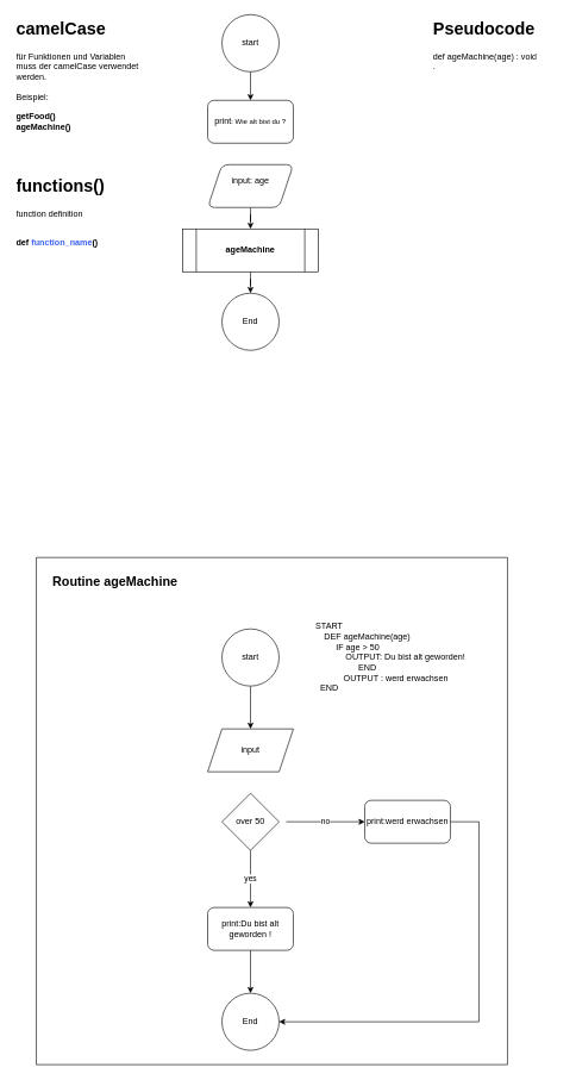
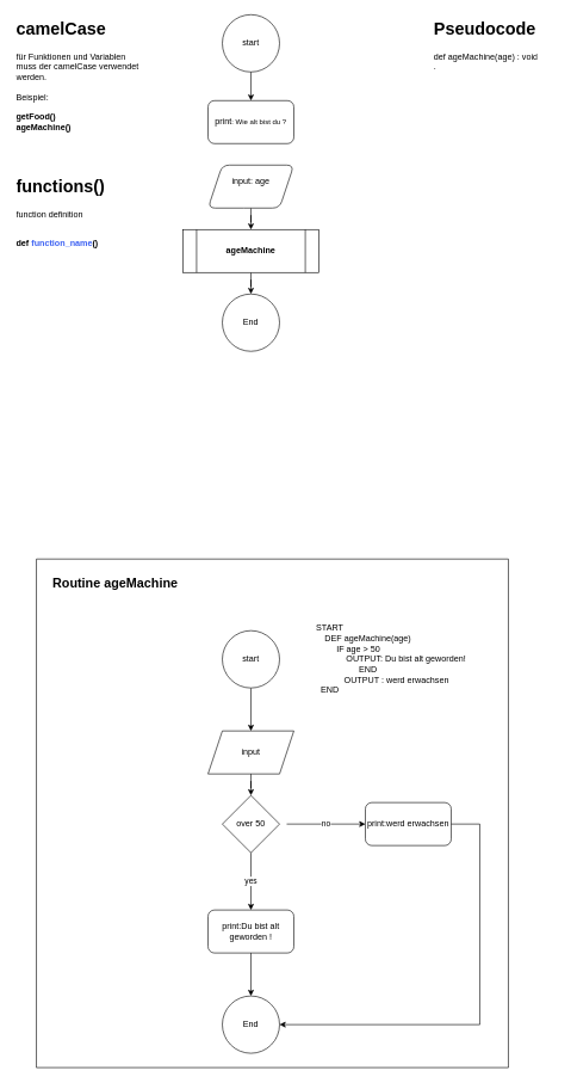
  <mxCell id="0" />
  <mxCell id="1" parent="0" />
  <mxCell id="2" value="start" style="ellipse;whiteSpace=wrap;html=1;aspect=fixed;" parent="1" vertex="1"><mxGeometry x="310" y="20" width="80" height="80" as="geometry" /></mxCell>
  <mxCell id="3" value="End" style="ellipse;whiteSpace=wrap;html=1;aspect=fixed;" parent="1" vertex="1"><mxGeometry x="310" y="410" width="80" height="80" as="geometry" /></mxCell>
  <mxCell id="4" value="print&lt;span style=&quot;font-size: 10px;&quot;&gt;: Wie alt bist du ?&lt;/span&gt;" style="rounded=1;whiteSpace=wrap;html=1;" parent="1" vertex="1"><mxGeometry x="290" y="140" width="120" height="60" as="geometry" /></mxCell>
  <mxCell id="5" value="" style="endArrow=classic;html=1;rounded=0;entryX=0.5;entryY=0;entryDx=0;entryDy=0;" parent="1" edge="1"><mxGeometry width="50" height="50" relative="1" as="geometry"><mxPoint x="350" y="100" as="sourcePoint" /><mxPoint x="350" y="140" as="targetPoint" /></mxGeometry></mxCell>
  <mxCell id="6" value="&lt;h1 style=&quot;margin-top: 0px;&quot;&gt;functions()&lt;/h1&gt;&lt;p&gt;function definition&lt;/p&gt;&lt;p&gt;&lt;br&gt;&lt;b&gt;def&lt;font style=&quot;color: light-dark(rgb(58, 95, 242), rgb(237, 237, 237));&quot;&gt; function_name&lt;/font&gt;()&lt;/b&gt;&lt;/p&gt;" style="text;html=1;whiteSpace=wrap;overflow=hidden;rounded=0;" vertex="1" parent="1"><mxGeometry x="20" y="240" width="180" height="120" as="geometry" /></mxCell>
  <mxCell id="7" value="&lt;h1 style=&quot;margin-top: 0px;&quot;&gt;camelCase&lt;/h1&gt;&lt;p&gt;für Funktionen und Variablen muss der camelCase verwendet werden.&lt;br&gt;&lt;br&gt;Beispiel:&lt;/p&gt;&lt;p&gt;&lt;b&gt;getFood()&lt;br&gt;ageMachine()&lt;/b&gt;&lt;/p&gt;" style="text;html=1;whiteSpace=wrap;overflow=hidden;rounded=0;" vertex="1" parent="1"><mxGeometry x="20" y="20" width="180" height="190" as="geometry" /></mxCell>
  <mxCell id="8" value="&lt;h1 style=&quot;margin-top: 0px;&quot;&gt;Pseudocode&lt;/h1&gt;&lt;p&gt;def ageMachine(age) : void&lt;br&gt;&lt;span style=&quot;background-color: transparent; color: light-dark(rgb(0, 0, 0), rgb(255, 255, 255));&quot;&gt;.&lt;/span&gt;&lt;/p&gt;" style="text;html=1;whiteSpace=wrap;overflow=hidden;rounded=0;" vertex="1" parent="1"><mxGeometry x="604" y="20" width="180" height="120" as="geometry" /></mxCell>
  <mxCell id="9" value="End" style="ellipse;whiteSpace=wrap;html=1;aspect=fixed;" vertex="1" parent="1"><mxGeometry x="310" y="1390" width="80" height="80" as="geometry" /></mxCell>
  <mxCell id="10" value="over 50" style="rhombus;whiteSpace=wrap;html=1;" vertex="1" parent="1"><mxGeometry x="310" y="1110" width="80" height="80" as="geometry" /></mxCell>
  <mxCell id="11" value="yes" style="endArrow=classic;html=1;rounded=0;exitX=0.5;exitY=1;exitDx=0;exitDy=0;" edge="1" parent="1" source="10"><mxGeometry width="50" height="50" relative="1" as="geometry"><mxPoint x="890" y="1210" as="sourcePoint" /><mxPoint x="350" y="1270" as="targetPoint" /></mxGeometry></mxCell>
  <mxCell id="12" value="no" style="endArrow=classic;html=1;rounded=0;" edge="1" parent="1"><mxGeometry width="50" height="50" relative="1" as="geometry"><mxPoint x="400" y="1150" as="sourcePoint" /><mxPoint x="510" y="1150" as="targetPoint" /></mxGeometry></mxCell>
  <mxCell id="13" value="print:werd erwachsen" style="rounded=1;whiteSpace=wrap;html=1;" vertex="1" parent="1"><mxGeometry x="510" y="1120" width="120" height="60" as="geometry" /></mxCell>
  <mxCell id="14" value="print:Du bist alt geworden !" style="rounded=1;whiteSpace=wrap;html=1;" vertex="1" parent="1"><mxGeometry x="290" y="1270" width="120" height="60" as="geometry" /></mxCell>
  <mxCell id="15" value="" style="endArrow=classic;html=1;rounded=0;entryX=0.5;entryY=0;entryDx=0;entryDy=0;" edge="1" parent="1" target="9"><mxGeometry width="50" height="50" relative="1" as="geometry"><mxPoint x="350" y="1330" as="sourcePoint" /><mxPoint x="400" y="1280" as="targetPoint" /></mxGeometry></mxCell>
  <mxCell id="16" value="" style="endArrow=classic;html=1;rounded=0;entryX=1;entryY=0.5;entryDx=0;entryDy=0;" edge="1" parent="1" target="9"><mxGeometry width="50" height="50" relative="1" as="geometry"><mxPoint x="630" y="1150" as="sourcePoint" /><mxPoint x="680" y="1100" as="targetPoint" /><Array as="points"><mxPoint x="670" y="1150" /><mxPoint x="670" y="1430" /></Array></mxGeometry></mxCell>
  <mxCell id="17" value="" style="swimlane;startSize=0;" vertex="1" parent="1"><mxGeometry x="50" y="780" width="660" height="710" as="geometry" /></mxCell>
  <mxCell id="18" value="&lt;b&gt;&lt;font style=&quot;font-size: 18px;&quot;&gt;Routine ageMachine&lt;/font&gt;&lt;/b&gt;" style="text;html=1;align=center;verticalAlign=middle;resizable=0;points=[];autosize=1;strokeColor=none;fillColor=none;" vertex="1" parent="17"><mxGeometry x="10" y="15" width="200" height="40" as="geometry" /></mxCell>
  <mxCell id="19" value="input" style="shape=parallelogram;perimeter=parallelogramPerimeter;whiteSpace=wrap;html=1;fixedSize=1;" vertex="1" parent="17"><mxGeometry x="240" y="240" width="120" height="60" as="geometry" /></mxCell>
  <mxCell id="20" value="" style="edgeStyle=orthogonalEdgeStyle;rounded=0;orthogonalLoop=1;jettySize=auto;html=1;" edge="1" parent="17" source="21" target="19"><mxGeometry relative="1" as="geometry" /></mxCell>
  <mxCell id="21" value="start" style="ellipse;whiteSpace=wrap;html=1;aspect=fixed;" vertex="1" parent="17"><mxGeometry x="260" y="100" width="80" height="80" as="geometry" /></mxCell>
  <mxCell id="22" value="START&lt;div&gt;&lt;span style=&quot;white-space: pre;&quot;&gt;&#09;&lt;span style=&quot;white-space: pre;&quot;&gt;&#09;&lt;/span&gt;&lt;span style=&quot;white-space: pre;&quot;&gt;&#09;&lt;/span&gt;&lt;span style=&quot;white-space: pre;&quot;&gt;&#09;&lt;/span&gt;&lt;/span&gt;DEF ageMachine(age)&lt;br&gt;&lt;span style=&quot;white-space: pre;&quot;&gt;&#09;&lt;span style=&quot;white-space: pre;&quot;&gt;&#09;&lt;/span&gt;&lt;span style=&quot;white-space: pre;&quot;&gt;&#09;&lt;/span&gt;&lt;/span&gt;IF age &amp;gt; 50&lt;br&gt;&lt;span style=&quot;white-space: pre;&quot;&gt;&#09;&lt;/span&gt;&lt;span style=&quot;white-space: pre;&quot;&gt;&#09;&lt;/span&gt;&lt;span style=&quot;white-space: pre;&quot;&gt;&#09;&lt;/span&gt;&lt;span style=&quot;white-space: pre;&quot;&gt;&#09;&lt;/span&gt;&lt;span style=&quot;white-space: pre;&quot;&gt;&#09;&lt;/span&gt;&lt;span style=&quot;white-space: pre;&quot;&gt;&#09;&lt;/span&gt;&lt;span style=&quot;white-space: pre;&quot;&gt;&#09;&lt;span style=&quot;white-space: pre;&quot;&gt;&#09;&lt;/span&gt;&lt;/span&gt;OUTPUT: Du bist alt geworden!&lt;br&gt;&lt;span style=&quot;white-space: pre;&quot;&gt;&#09;&lt;/span&gt;&lt;span style=&quot;white-space: pre;&quot;&gt;&#09;&lt;/span&gt;&lt;span style=&quot;white-space: pre;&quot;&gt;&#09;&lt;/span&gt;&lt;span style=&quot;white-space: pre;&quot;&gt;&#09;&lt;/span&gt;END&lt;br&gt;&lt;span style=&quot;white-space: pre;&quot;&gt;&#09;&lt;span style=&quot;white-space: pre;&quot;&gt;&#09;&lt;/span&gt;&lt;span style=&quot;white-space: pre;&quot;&gt;&#09;&lt;/span&gt;&lt;span style=&quot;white-space: pre;&quot;&gt;&#09;&lt;/span&gt;&lt;span style=&quot;white-space: pre;&quot;&gt;&#09;&lt;span style=&quot;white-space: pre;&quot;&gt;&#09;&lt;/span&gt;&lt;span style=&quot;white-space: pre;&quot;&gt;&#09;&lt;/span&gt;&lt;/span&gt;&lt;/span&gt;OUTPUT : werd erwachsen&lt;br&gt;END&lt;/div&gt;" style="text;html=1;align=center;verticalAlign=middle;resizable=0;points=[];autosize=1;strokeColor=none;fillColor=none;" vertex="1" parent="17"><mxGeometry x="210" y="85" width="400" height="110" as="geometry" /></mxCell>
+ <mxCell id="23" value="" style="edgeStyle=orthogonalEdgeStyle;rounded=0;orthogonalLoop=1;jettySize=auto;html=1;" edge="1" parent="1" source="19" target="10"><mxGeometry relative="1" as="geometry" /></mxCell>
  <mxCell id="24" value="" style="edgeStyle=orthogonalEdgeStyle;rounded=0;orthogonalLoop=1;jettySize=auto;html=1;" edge="1" parent="1" source="25" target="3"><mxGeometry relative="1" as="geometry" /></mxCell>
  <mxCell id="25" value="&lt;b&gt;ageMachine&lt;/b&gt;" style="shape=process;whiteSpace=wrap;html=1;backgroundOutline=1;" vertex="1" parent="1"><mxGeometry x="255" y="320" width="190" height="60" as="geometry" /></mxCell>
  <mxCell id="26" value="" style="edgeStyle=orthogonalEdgeStyle;rounded=0;orthogonalLoop=1;jettySize=auto;html=1;" edge="1" parent="1" source="27" target="25"><mxGeometry relative="1" as="geometry" /></mxCell>
  <mxCell id="27" value="input: age&lt;div&gt;&lt;br&gt;&lt;/div&gt;" style="shape=parallelogram;perimeter=parallelogramPerimeter;whiteSpace=wrap;html=1;fixedSize=1;rounded=1;" vertex="1" parent="1"><mxGeometry x="290" y="230" width="120" height="60" as="geometry" /></mxCell>
